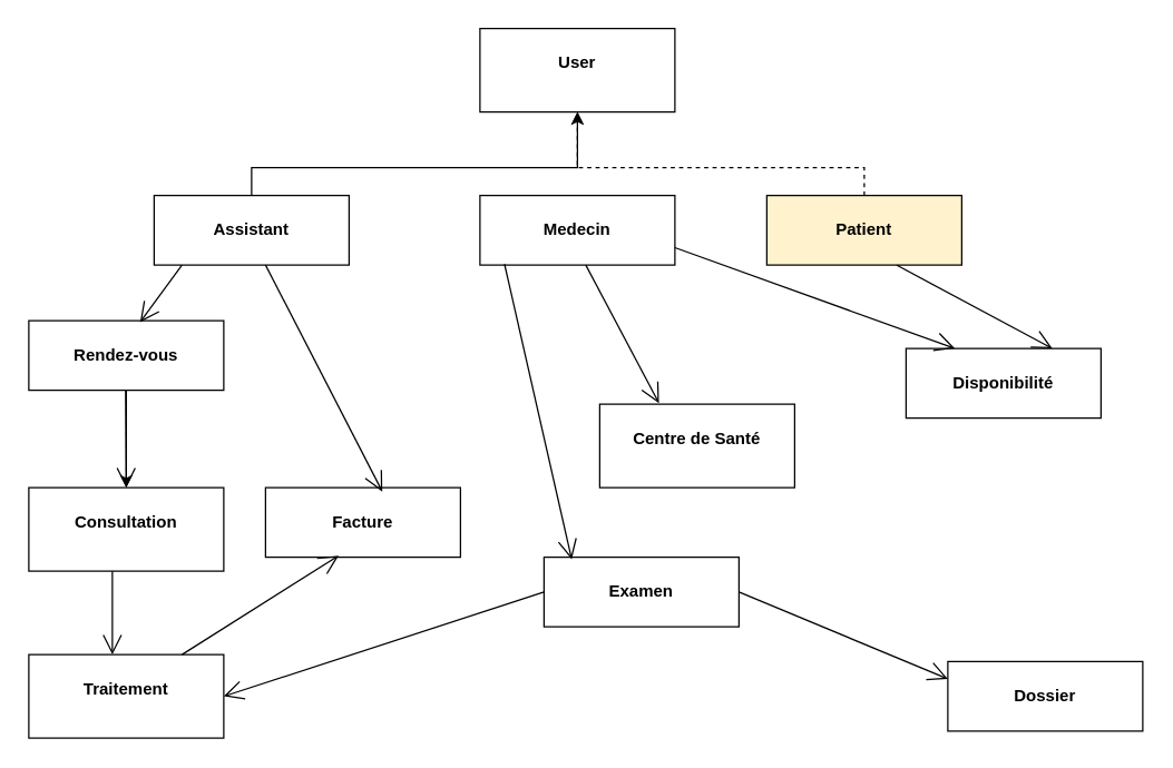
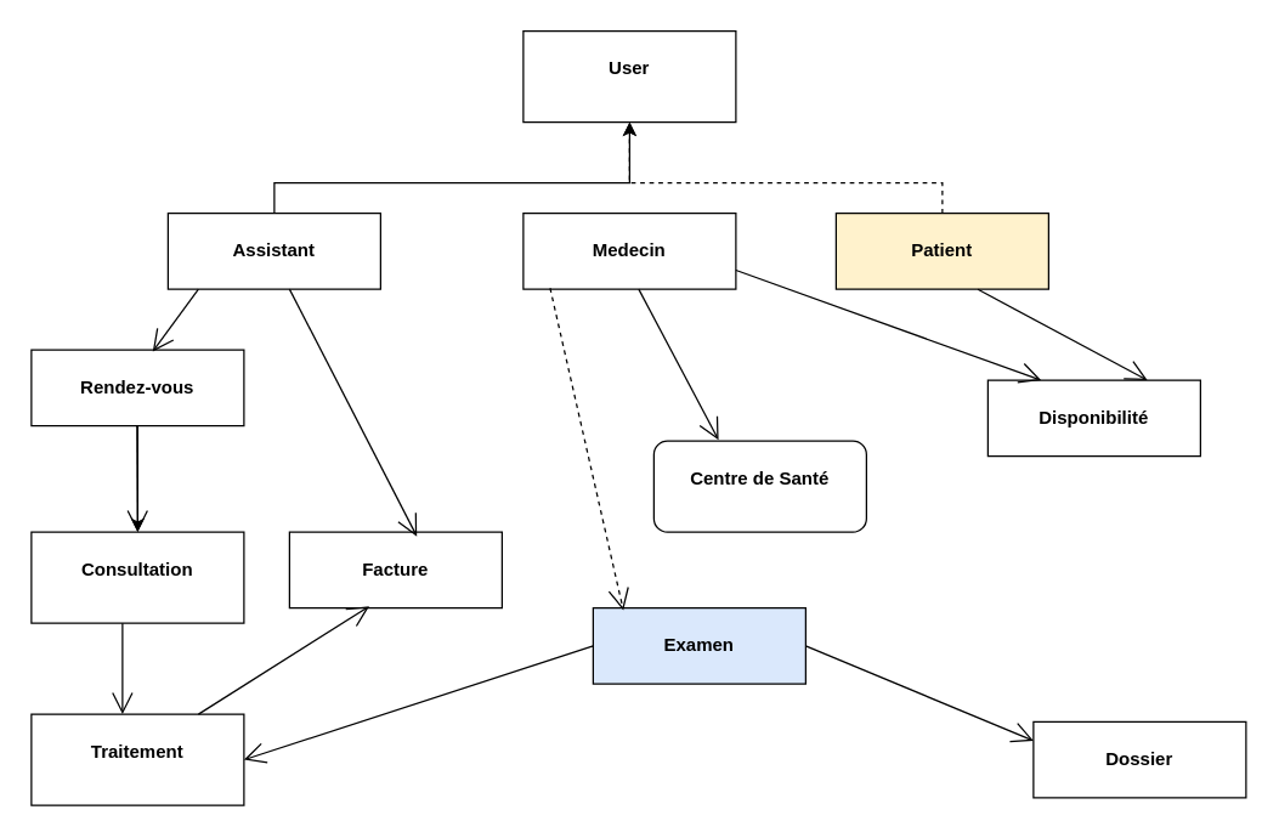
  <mxCell id="0" />
  <mxCell id="1" parent="0" />
  <mxCell id="2" value="&lt;p style=&quot;margin:0px;margin-top:4px;text-align:center;&quot;&gt;&lt;br&gt;&lt;b&gt;User&lt;/b&gt;&lt;/p&gt;" style="verticalAlign=top;align=left;overflow=fill;fontSize=12;fontFamily=Helvetica;html=1;whiteSpace=wrap;" vertex="1" parent="1"><mxGeometry x="344" y="20" width="140" height="60" as="geometry" /></mxCell>
  <mxCell id="3" style="edgeStyle=orthogonalEdgeStyle;rounded=0;orthogonalLoop=1;jettySize=auto;html=1;entryX=0.5;entryY=1;entryDx=0;entryDy=0;" edge="1" parent="1" source="4" target="2"><mxGeometry relative="1" as="geometry"><Array as="points"><mxPoint x="180" y="120" /><mxPoint x="414" y="120" /></Array></mxGeometry></mxCell>
  <mxCell id="4" value="&lt;p style=&quot;margin:0px;margin-top:4px;text-align:center;&quot;&gt;&lt;br&gt;&lt;b&gt;Assistant&lt;/b&gt;&lt;/p&gt;" style="verticalAlign=top;align=left;overflow=fill;fontSize=12;fontFamily=Helvetica;html=1;whiteSpace=wrap;" vertex="1" parent="1"><mxGeometry x="110" y="140" width="140" height="50" as="geometry" /></mxCell>
  <mxCell id="5" value="&lt;p style=&quot;margin:0px;margin-top:4px;text-align:center;&quot;&gt;&lt;br&gt;&lt;b&gt;Patient&lt;/b&gt;&lt;/p&gt;" style="verticalAlign=top;align=left;overflow=fill;fontSize=12;fontFamily=Helvetica;html=1;whiteSpace=wrap;fillColor=#fff2cc;" vertex="1" parent="1"><mxGeometry x="550" y="140" width="140" height="50" as="geometry" /></mxCell>
- <mxCell id="6" value="&lt;p style=&quot;margin:0px;margin-top:4px;text-align:center;&quot;&gt;&lt;br&gt;&lt;b&gt;Examen&lt;/b&gt;&lt;/p&gt;" style="verticalAlign=top;align=left;overflow=fill;fontSize=12;fontFamily=Helvetica;html=1;whiteSpace=wrap;" vertex="1" parent="1"><mxGeometry x="390" y="400" width="140" height="50" as="geometry" /></mxCell>
+ <mxCell id="6" value="&lt;p style=&quot;margin:0px;margin-top:4px;text-align:center;&quot;&gt;&lt;br&gt;&lt;b&gt;Examen&lt;/b&gt;&lt;/p&gt;" style="verticalAlign=top;align=left;overflow=fill;fontSize=12;fontFamily=Helvetica;html=1;whiteSpace=wrap;fillColor=#dae8fc;" vertex="1" parent="1"><mxGeometry x="390" y="400" width="140" height="50" as="geometry" /></mxCell>
  <mxCell id="7" value="&lt;p style=&quot;margin:0px;margin-top:4px;text-align:center;&quot;&gt;&lt;br&gt;&lt;b&gt;Dossier&lt;/b&gt;&lt;/p&gt;" style="verticalAlign=top;align=left;overflow=fill;fontSize=12;fontFamily=Helvetica;html=1;whiteSpace=wrap;" vertex="1" parent="1"><mxGeometry x="680" y="475" width="140" height="50" as="geometry" /></mxCell>
  <mxCell id="8" value="&lt;p style=&quot;margin:0px;margin-top:4px;text-align:center;&quot;&gt;&lt;br&gt;&lt;b&gt;Facture&lt;/b&gt;&lt;/p&gt;" style="verticalAlign=top;align=left;overflow=fill;fontSize=12;fontFamily=Helvetica;html=1;whiteSpace=wrap;" vertex="1" parent="1"><mxGeometry x="190" y="350" width="140" height="50" as="geometry" /></mxCell>
  <mxCell id="9" value="&lt;p style=&quot;margin:0px;margin-top:4px;text-align:center;&quot;&gt;&lt;br&gt;&lt;b&gt;Consultation&lt;/b&gt;&lt;/p&gt;" style="verticalAlign=top;align=left;overflow=fill;fontSize=12;fontFamily=Helvetica;html=1;whiteSpace=wrap;" vertex="1" parent="1"><mxGeometry x="20" y="350" width="140" height="60" as="geometry" /></mxCell>
- <mxCell id="10" value="&lt;p style=&quot;margin:0px;margin-top:4px;text-align:center;&quot;&gt;&lt;br&gt;&lt;b&gt;Centre de Santé&lt;/b&gt;&lt;/p&gt;" style="verticalAlign=top;align=left;overflow=fill;fontSize=12;fontFamily=Helvetica;html=1;whiteSpace=wrap;" vertex="1" parent="1"><mxGeometry x="430" y="290" width="140" height="60" as="geometry" /></mxCell>
+ <mxCell id="10" value="&lt;p style=&quot;margin:0px;margin-top:4px;text-align:center;&quot;&gt;&lt;br&gt;&lt;b&gt;Centre de Santé&lt;/b&gt;&lt;/p&gt;" style="verticalAlign=top;align=left;overflow=fill;fontSize=12;fontFamily=Helvetica;html=1;whiteSpace=wrap;rounded=1;" vertex="1" parent="1"><mxGeometry x="430" y="290" width="140" height="60" as="geometry" /></mxCell>
  <mxCell id="11" value="&lt;p style=&quot;margin:0px;margin-top:4px;text-align:center;&quot;&gt;&lt;br&gt;&lt;b&gt;Disponibilité&lt;/b&gt;&lt;/p&gt;" style="verticalAlign=top;align=left;overflow=fill;fontSize=12;fontFamily=Helvetica;html=1;whiteSpace=wrap;" vertex="1" parent="1"><mxGeometry x="650" y="250" width="140" height="50" as="geometry" /></mxCell>
  <mxCell id="12" style="edgeStyle=orthogonalEdgeStyle;rounded=0;orthogonalLoop=1;jettySize=auto;html=1;entryX=0.5;entryY=1;entryDx=0;entryDy=0;exitX=0.5;exitY=0;exitDx=0;exitDy=0;dashed=1;" edge="1" parent="1" source="5" target="2"><mxGeometry relative="1" as="geometry"><mxPoint x="620" y="130" as="sourcePoint" /><mxPoint x="424" y="90" as="targetPoint" /><Array as="points"><mxPoint x="620" y="120" /><mxPoint x="414" y="120" /></Array></mxGeometry></mxCell>
  <mxCell id="13" value="&lt;p style=&quot;margin:0px;margin-top:4px;text-align:center;&quot;&gt;&lt;br&gt;&lt;b&gt;Medecin&lt;/b&gt;&lt;/p&gt;" style="verticalAlign=top;align=left;overflow=fill;fontSize=12;fontFamily=Helvetica;html=1;whiteSpace=wrap;" vertex="1" parent="1"><mxGeometry x="344" y="140" width="140" height="50" as="geometry" /></mxCell>
  <mxCell id="14" value="" style="edgeStyle=orthogonalEdgeStyle;rounded=0;orthogonalLoop=1;jettySize=auto;html=1;" edge="1" parent="1" source="15" target="9"><mxGeometry relative="1" as="geometry" /></mxCell>
  <mxCell id="15" value="&lt;p style=&quot;margin:0px;margin-top:4px;text-align:center;&quot;&gt;&lt;br&gt;&lt;b&gt;Rendez-vous&lt;/b&gt;&lt;/p&gt;" style="verticalAlign=top;align=left;overflow=fill;fontSize=12;fontFamily=Helvetica;html=1;whiteSpace=wrap;" vertex="1" parent="1"><mxGeometry x="20" y="230" width="140" height="50" as="geometry" /></mxCell>
  <mxCell id="16" value="" style="endArrow=open;endFill=1;endSize=12;html=1;rounded=0;exitX=1;exitY=0.5;exitDx=0;exitDy=0;entryX=0;entryY=0.25;entryDx=0;entryDy=0;" edge="1" parent="1" source="6" target="7"><mxGeometry width="160" relative="1" as="geometry"><mxPoint x="560" y="370" as="sourcePoint" /><mxPoint x="680" y="365" as="targetPoint" /></mxGeometry></mxCell>
  <mxCell id="17" value="" style="endArrow=open;endFill=1;endSize=12;html=1;rounded=0;entryX=0.75;entryY=0;entryDx=0;entryDy=0;exitX=0.667;exitY=1.003;exitDx=0;exitDy=0;exitPerimeter=0;" edge="1" parent="1" source="5" target="11"><mxGeometry width="160" relative="1" as="geometry"><mxPoint x="590" y="190" as="sourcePoint" /><mxPoint x="530" y="250" as="targetPoint" /></mxGeometry></mxCell>
  <mxCell id="18" value="" style="endArrow=open;endFill=1;endSize=12;html=1;rounded=0;entryX=0.25;entryY=0;entryDx=0;entryDy=0;exitX=1;exitY=0.75;exitDx=0;exitDy=0;" edge="1" parent="1" source="13" target="11"><mxGeometry width="160" relative="1" as="geometry"><mxPoint x="370" y="190" as="sourcePoint" /><mxPoint x="530" y="190" as="targetPoint" /></mxGeometry></mxCell>
  <mxCell id="19" value="" style="endArrow=open;endFill=1;endSize=12;html=1;rounded=0;entryX=0.304;entryY=-0.012;entryDx=0;entryDy=0;entryPerimeter=0;" edge="1" parent="1" target="10"><mxGeometry width="160" relative="1" as="geometry"><mxPoint x="420" y="190" as="sourcePoint" /><mxPoint x="430" y="274.57" as="targetPoint" /></mxGeometry></mxCell>
  <mxCell id="20" value="" style="endArrow=open;endFill=1;endSize=12;html=1;rounded=0;" edge="1" parent="1"><mxGeometry width="160" relative="1" as="geometry"><mxPoint x="89.57" y="280" as="sourcePoint" /><mxPoint x="90" y="350" as="targetPoint" /></mxGeometry></mxCell>
  <mxCell id="21" value="" style="endArrow=open;endFill=1;endSize=12;html=1;rounded=0;entryX=0.599;entryY=0.056;entryDx=0;entryDy=0;entryPerimeter=0;" edge="1" parent="1" target="8"><mxGeometry width="160" relative="1" as="geometry"><mxPoint x="190" y="190" as="sourcePoint" /><mxPoint x="350" y="190" as="targetPoint" /></mxGeometry></mxCell>
  <mxCell id="22" value="" style="endArrow=open;endFill=1;endSize=12;html=1;rounded=0;entryX=0.571;entryY=0.021;entryDx=0;entryDy=0;entryPerimeter=0;" edge="1" parent="1" target="15"><mxGeometry width="160" relative="1" as="geometry"><mxPoint x="130" y="190" as="sourcePoint" /><mxPoint x="290" y="190" as="targetPoint" /></mxGeometry></mxCell>
  <mxCell id="23" value="&lt;p style=&quot;margin:0px;margin-top:4px;text-align:center;&quot;&gt;&lt;br&gt;&lt;b&gt;Traitement&lt;/b&gt;&lt;/p&gt;" style="verticalAlign=top;align=left;overflow=fill;fontSize=12;fontFamily=Helvetica;html=1;whiteSpace=wrap;" vertex="1" parent="1"><mxGeometry x="20" y="470" width="140" height="60" as="geometry" /></mxCell>
  <mxCell id="24" value="" style="endArrow=open;endFill=1;endSize=12;html=1;rounded=0;" edge="1" parent="1"><mxGeometry width="160" relative="1" as="geometry"><mxPoint x="80" y="410" as="sourcePoint" /><mxPoint x="80" y="470" as="targetPoint" /></mxGeometry></mxCell>
  <mxCell id="25" value="" style="endArrow=open;endFill=1;endSize=12;html=1;rounded=0;entryX=0.375;entryY=0.977;entryDx=0;entryDy=0;entryPerimeter=0;" edge="1" parent="1" target="8"><mxGeometry width="160" relative="1" as="geometry"><mxPoint x="130" y="470" as="sourcePoint" /><mxPoint x="130" y="530" as="targetPoint" /></mxGeometry></mxCell>
- <mxCell id="26" value="" style="endArrow=open;endFill=1;endSize=12;html=1;rounded=0;exitX=0.126;exitY=0.986;exitDx=0;exitDy=0;exitPerimeter=0;entryX=0.142;entryY=0.03;entryDx=0;entryDy=0;entryPerimeter=0;" edge="1" parent="1" source="13" target="6"><mxGeometry width="160" relative="1" as="geometry"><mxPoint x="370" y="200" as="sourcePoint" /><mxPoint x="373" y="479" as="targetPoint" /></mxGeometry></mxCell>
+ <mxCell id="26" value="" style="endArrow=open;endFill=1;endSize=12;html=1;rounded=0;exitX=0.126;exitY=0.986;exitDx=0;exitDy=0;exitPerimeter=0;entryX=0.142;entryY=0.03;entryDx=0;entryDy=0;entryPerimeter=0;dashed=1;" edge="1" parent="1" source="13" target="6"><mxGeometry width="160" relative="1" as="geometry"><mxPoint x="370" y="200" as="sourcePoint" /><mxPoint x="373" y="479" as="targetPoint" /></mxGeometry></mxCell>
  <mxCell id="27" value="" style="endArrow=open;endFill=1;endSize=12;html=1;rounded=0;exitX=0;exitY=0.5;exitDx=0;exitDy=0;entryX=1;entryY=0.5;entryDx=0;entryDy=0;" edge="1" parent="1" source="6" target="23"><mxGeometry width="160" relative="1" as="geometry"><mxPoint x="390" y="400" as="sourcePoint" /><mxPoint x="438" y="613" as="targetPoint" /></mxGeometry></mxCell>
